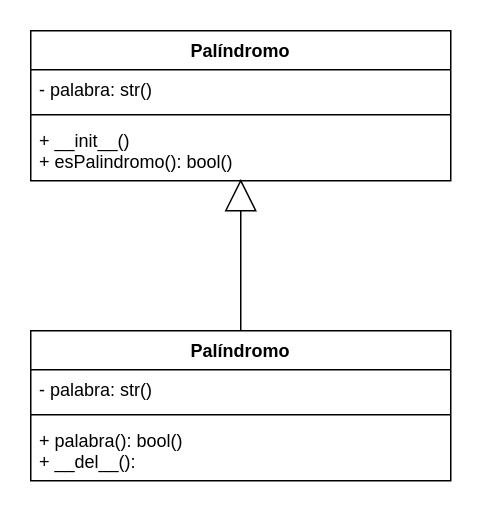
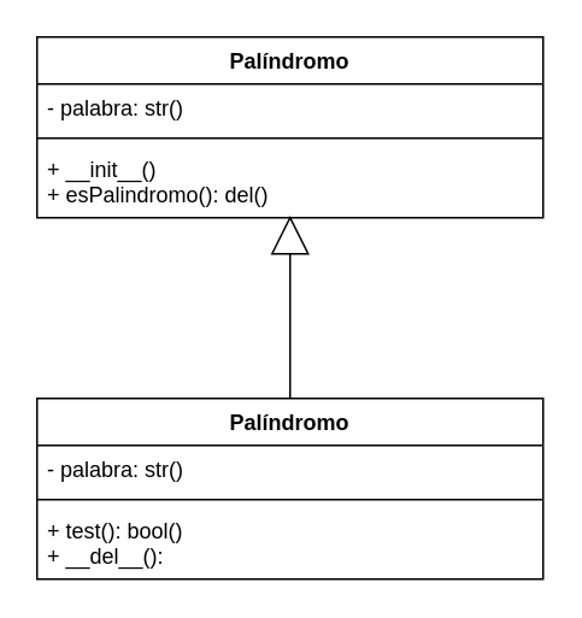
  <mxCell id="0" />
  <mxCell id="1" parent="0" />
  <mxCell id="2" value="Palíndromo" style="swimlane;fontStyle=1;align=center;verticalAlign=top;childLayout=stackLayout;horizontal=1;startSize=26;horizontalStack=0;resizeParent=1;resizeParentMax=0;resizeLast=0;collapsible=1;marginBottom=0;" parent="1" vertex="1"><mxGeometry x="20" y="20" width="280" height="100" as="geometry"><mxRectangle x="240" y="160" width="110" height="30" as="alternateBounds" /></mxGeometry></mxCell>
  <mxCell id="3" value="- palabra: str()" style="text;strokeColor=none;fillColor=none;align=left;verticalAlign=top;spacingLeft=4;spacingRight=4;overflow=hidden;rotatable=0;points=[[0,0.5],[1,0.5]];portConstraint=eastwest;" parent="2" vertex="1"><mxGeometry y="26" width="280" height="26" as="geometry" /></mxCell>
  <mxCell id="4" value="" style="line;strokeWidth=1;fillColor=none;align=left;verticalAlign=middle;spacingTop=-1;spacingLeft=3;spacingRight=3;rotatable=0;labelPosition=right;points=[];portConstraint=eastwest;strokeColor=inherit;" parent="2" vertex="1"><mxGeometry y="52" width="280" height="8" as="geometry" /></mxCell>
- <mxCell id="5" value="+ __init__()&#10;+ esPalindromo(): bool()" style="text;strokeColor=none;fillColor=none;align=left;verticalAlign=top;spacingLeft=4;spacingRight=4;overflow=hidden;rotatable=0;points=[[0,0.5],[1,0.5]];portConstraint=eastwest;" parent="2" vertex="1"><mxGeometry y="60" width="280" height="40" as="geometry" /></mxCell>
+ <mxCell id="5" value="+ __init__()&#10;+ esPalindromo(): del()" style="text;strokeColor=none;fillColor=none;align=left;verticalAlign=top;spacingLeft=4;spacingRight=4;overflow=hidden;rotatable=0;points=[[0,0.5],[1,0.5]];portConstraint=eastwest;" parent="2" vertex="1"><mxGeometry y="60" width="280" height="40" as="geometry" /></mxCell>
  <mxCell id="6" value="" style="triangle;whiteSpace=wrap;html=1;rotation=-90;" vertex="1" parent="1"><mxGeometry x="150" y="120" width="20" height="20" as="geometry" /></mxCell>
  <mxCell id="7" value="" style="endArrow=none;html=1;entryX=0;entryY=0.5;entryDx=0;entryDy=0;" edge="1" parent="1" target="6"><mxGeometry width="50" height="50" relative="1" as="geometry"><mxPoint x="160" y="220" as="sourcePoint" /><mxPoint x="310" y="140" as="targetPoint" /></mxGeometry></mxCell>
  <mxCell id="8" value="Palíndromo" style="swimlane;fontStyle=1;align=center;verticalAlign=top;childLayout=stackLayout;horizontal=1;startSize=26;horizontalStack=0;resizeParent=1;resizeParentMax=0;resizeLast=0;collapsible=1;marginBottom=0;" vertex="1" parent="1"><mxGeometry x="20" y="220" width="280" height="100" as="geometry"><mxRectangle x="240" y="160" width="110" height="30" as="alternateBounds" /></mxGeometry></mxCell>
  <mxCell id="9" value="- palabra: str()" style="text;strokeColor=none;fillColor=none;align=left;verticalAlign=top;spacingLeft=4;spacingRight=4;overflow=hidden;rotatable=0;points=[[0,0.5],[1,0.5]];portConstraint=eastwest;" vertex="1" parent="8"><mxGeometry y="26" width="280" height="26" as="geometry" /></mxCell>
  <mxCell id="10" value="" style="line;strokeWidth=1;fillColor=none;align=left;verticalAlign=middle;spacingTop=-1;spacingLeft=3;spacingRight=3;rotatable=0;labelPosition=right;points=[];portConstraint=eastwest;strokeColor=inherit;" vertex="1" parent="8"><mxGeometry y="52" width="280" height="8" as="geometry" /></mxCell>
- <mxCell id="11" value="+ palabra(): bool()&#10;+ __del__():" style="text;strokeColor=none;fillColor=none;align=left;verticalAlign=top;spacingLeft=4;spacingRight=4;overflow=hidden;rotatable=0;points=[[0,0.5],[1,0.5]];portConstraint=eastwest;" vertex="1" parent="8"><mxGeometry y="60" width="280" height="40" as="geometry" /></mxCell>
+ <mxCell id="11" value="+ test(): bool()&#10;+ __del__():" style="text;strokeColor=none;fillColor=none;align=left;verticalAlign=top;spacingLeft=4;spacingRight=4;overflow=hidden;rotatable=0;points=[[0,0.5],[1,0.5]];portConstraint=eastwest;" vertex="1" parent="8"><mxGeometry y="60" width="280" height="40" as="geometry" /></mxCell>
